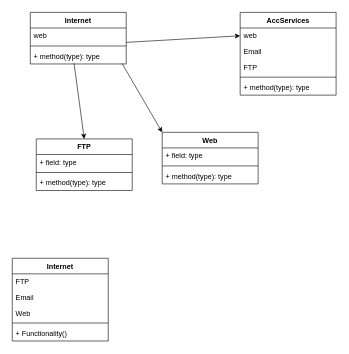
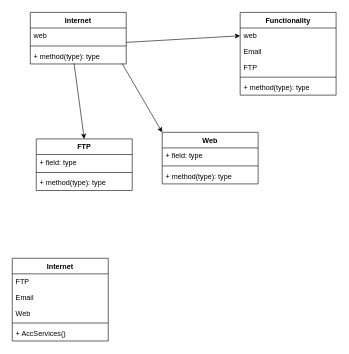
  <mxCell id="0" />
  <mxCell id="1" parent="0" />
  <mxCell id="2" value="Internet" style="swimlane;fontStyle=1;align=center;verticalAlign=top;childLayout=stackLayout;horizontal=1;startSize=26;horizontalStack=0;resizeParent=1;resizeParentMax=0;resizeLast=0;collapsible=1;marginBottom=0;" vertex="1" parent="1"><mxGeometry x="50" y="20" width="160" height="86" as="geometry" /></mxCell>
  <mxCell id="3" value="web" style="text;strokeColor=none;fillColor=none;align=left;verticalAlign=top;spacingLeft=4;spacingRight=4;overflow=hidden;rotatable=0;points=[[0,0.5],[1,0.5]];portConstraint=eastwest;" vertex="1" parent="2"><mxGeometry y="26" width="160" height="26" as="geometry" /></mxCell>
  <mxCell id="4" value="" style="line;strokeWidth=1;fillColor=none;align=left;verticalAlign=middle;spacingTop=-1;spacingLeft=3;spacingRight=3;rotatable=0;labelPosition=right;points=[];portConstraint=eastwest;" vertex="1" parent="2"><mxGeometry y="52" width="160" height="8" as="geometry" /></mxCell>
  <mxCell id="5" value="+ method(type): type" style="text;strokeColor=none;fillColor=none;align=left;verticalAlign=top;spacingLeft=4;spacingRight=4;overflow=hidden;rotatable=0;points=[[0,0.5],[1,0.5]];portConstraint=eastwest;" vertex="1" parent="2"><mxGeometry y="60" width="160" height="26" as="geometry" /></mxCell>
  <mxCell id="6" value="Web&#10;" style="swimlane;fontStyle=1;align=center;verticalAlign=top;childLayout=stackLayout;horizontal=1;startSize=26;horizontalStack=0;resizeParent=1;resizeParentMax=0;resizeLast=0;collapsible=1;marginBottom=0;" vertex="1" parent="1"><mxGeometry x="270" y="220" width="160" height="86" as="geometry" /></mxCell>
  <mxCell id="7" value="+ field: type" style="text;strokeColor=none;fillColor=none;align=left;verticalAlign=top;spacingLeft=4;spacingRight=4;overflow=hidden;rotatable=0;points=[[0,0.5],[1,0.5]];portConstraint=eastwest;" vertex="1" parent="6"><mxGeometry y="26" width="160" height="26" as="geometry" /></mxCell>
  <mxCell id="8" value="" style="line;strokeWidth=1;fillColor=none;align=left;verticalAlign=middle;spacingTop=-1;spacingLeft=3;spacingRight=3;rotatable=0;labelPosition=right;points=[];portConstraint=eastwest;" vertex="1" parent="6"><mxGeometry y="52" width="160" height="8" as="geometry" /></mxCell>
  <mxCell id="9" value="+ method(type): type" style="text;strokeColor=none;fillColor=none;align=left;verticalAlign=top;spacingLeft=4;spacingRight=4;overflow=hidden;rotatable=0;points=[[0,0.5],[1,0.5]];portConstraint=eastwest;" vertex="1" parent="6"><mxGeometry y="60" width="160" height="26" as="geometry" /></mxCell>
- <mxCell id="10" value="AccServices" style="swimlane;fontStyle=1;align=center;verticalAlign=top;childLayout=stackLayout;horizontal=1;startSize=26;horizontalStack=0;resizeParent=1;resizeParentMax=0;resizeLast=0;collapsible=1;marginBottom=0;" vertex="1" parent="1"><mxGeometry x="400" y="20" width="160" height="138" as="geometry" /></mxCell>
+ <mxCell id="10" value="Functionality" style="swimlane;fontStyle=1;align=center;verticalAlign=top;childLayout=stackLayout;horizontal=1;startSize=26;horizontalStack=0;resizeParent=1;resizeParentMax=0;resizeLast=0;collapsible=1;marginBottom=0;" vertex="1" parent="1"><mxGeometry x="400" y="20" width="160" height="138" as="geometry" /></mxCell>
  <mxCell id="11" value="web" style="text;strokeColor=none;fillColor=none;align=left;verticalAlign=top;spacingLeft=4;spacingRight=4;overflow=hidden;rotatable=0;points=[[0,0.5],[1,0.5]];portConstraint=eastwest;" vertex="1" parent="10"><mxGeometry y="26" width="160" height="26" as="geometry" /></mxCell>
  <mxCell id="12" value="Email" style="text;strokeColor=none;fillColor=none;align=left;verticalAlign=top;spacingLeft=4;spacingRight=4;overflow=hidden;rotatable=0;points=[[0,0.5],[1,0.5]];portConstraint=eastwest;" vertex="1" parent="10"><mxGeometry y="52" width="160" height="26" as="geometry" /></mxCell>
  <mxCell id="13" value="FTP" style="text;strokeColor=none;fillColor=none;align=left;verticalAlign=top;spacingLeft=4;spacingRight=4;overflow=hidden;rotatable=0;points=[[0,0.5],[1,0.5]];portConstraint=eastwest;" vertex="1" parent="10"><mxGeometry y="78" width="160" height="26" as="geometry" /></mxCell>
  <mxCell id="14" value="" style="line;strokeWidth=1;fillColor=none;align=left;verticalAlign=middle;spacingTop=-1;spacingLeft=3;spacingRight=3;rotatable=0;labelPosition=right;points=[];portConstraint=eastwest;" vertex="1" parent="10"><mxGeometry y="104" width="160" height="8" as="geometry" /></mxCell>
  <mxCell id="15" value="+ method(type): type" style="text;strokeColor=none;fillColor=none;align=left;verticalAlign=top;spacingLeft=4;spacingRight=4;overflow=hidden;rotatable=0;points=[[0,0.5],[1,0.5]];portConstraint=eastwest;" vertex="1" parent="10"><mxGeometry y="112" width="160" height="26" as="geometry" /></mxCell>
  <mxCell id="16" value="FTP" style="swimlane;fontStyle=1;align=center;verticalAlign=top;childLayout=stackLayout;horizontal=1;startSize=26;horizontalStack=0;resizeParent=1;resizeParentMax=0;resizeLast=0;collapsible=1;marginBottom=0;" vertex="1" parent="1"><mxGeometry x="60" y="231" width="160" height="86" as="geometry" /></mxCell>
  <mxCell id="17" value="+ field: type" style="text;strokeColor=none;fillColor=none;align=left;verticalAlign=top;spacingLeft=4;spacingRight=4;overflow=hidden;rotatable=0;points=[[0,0.5],[1,0.5]];portConstraint=eastwest;" vertex="1" parent="16"><mxGeometry y="26" width="160" height="26" as="geometry" /></mxCell>
  <mxCell id="18" value="" style="line;strokeWidth=1;fillColor=none;align=left;verticalAlign=middle;spacingTop=-1;spacingLeft=3;spacingRight=3;rotatable=0;labelPosition=right;points=[];portConstraint=eastwest;" vertex="1" parent="16"><mxGeometry y="52" width="160" height="8" as="geometry" /></mxCell>
  <mxCell id="19" value="+ method(type): type" style="text;strokeColor=none;fillColor=none;align=left;verticalAlign=top;spacingLeft=4;spacingRight=4;overflow=hidden;rotatable=0;points=[[0,0.5],[1,0.5]];portConstraint=eastwest;" vertex="1" parent="16"><mxGeometry y="60" width="160" height="26" as="geometry" /></mxCell>
  <mxCell id="20" value="" style="endArrow=classic;html=1;rounded=0;entryX=0;entryY=0.5;entryDx=0;entryDy=0;" edge="1" parent="1" target="11"><mxGeometry width="50" height="50" relative="1" as="geometry"><mxPoint x="210" y="70" as="sourcePoint" /><mxPoint x="260" y="20" as="targetPoint" /></mxGeometry></mxCell>
  <mxCell id="21" value="" style="endArrow=classic;html=1;rounded=0;exitX=0.456;exitY=0.962;exitDx=0;exitDy=0;exitPerimeter=0;entryX=0.5;entryY=0;entryDx=0;entryDy=0;" edge="1" parent="1" source="5" target="16"><mxGeometry width="50" height="50" relative="1" as="geometry"><mxPoint x="110" y="151" as="sourcePoint" /><mxPoint x="140" y="220" as="targetPoint" /></mxGeometry></mxCell>
  <mxCell id="22" value="" style="endArrow=classic;html=1;rounded=0;exitX=0.456;exitY=0.962;exitDx=0;exitDy=0;exitPerimeter=0;entryX=0;entryY=0;entryDx=0;entryDy=0;" edge="1" parent="1" target="6"><mxGeometry width="50" height="50" relative="1" as="geometry"><mxPoint x="202.96" y="105.012" as="sourcePoint" /><mxPoint x="220" y="231" as="targetPoint" /></mxGeometry></mxCell>
  <mxCell id="23" value="Internet" style="swimlane;fontStyle=1;align=center;verticalAlign=top;childLayout=stackLayout;horizontal=1;startSize=26;horizontalStack=0;resizeParent=1;resizeParentMax=0;resizeLast=0;collapsible=1;marginBottom=0;" vertex="1" parent="1"><mxGeometry x="20" y="430" width="160" height="138" as="geometry" /></mxCell>
  <mxCell id="24" value="FTP" style="text;strokeColor=none;fillColor=none;align=left;verticalAlign=top;spacingLeft=4;spacingRight=4;overflow=hidden;rotatable=0;points=[[0,0.5],[1,0.5]];portConstraint=eastwest;" vertex="1" parent="23"><mxGeometry y="26" width="160" height="26" as="geometry" /></mxCell>
  <mxCell id="25" value="Email" style="text;strokeColor=none;fillColor=none;align=left;verticalAlign=top;spacingLeft=4;spacingRight=4;overflow=hidden;rotatable=0;points=[[0,0.5],[1,0.5]];portConstraint=eastwest;" vertex="1" parent="23"><mxGeometry y="52" width="160" height="26" as="geometry" /></mxCell>
  <mxCell id="26" value="Web" style="text;strokeColor=none;fillColor=none;align=left;verticalAlign=top;spacingLeft=4;spacingRight=4;overflow=hidden;rotatable=0;points=[[0,0.5],[1,0.5]];portConstraint=eastwest;" vertex="1" parent="23"><mxGeometry y="78" width="160" height="26" as="geometry" /></mxCell>
  <mxCell id="27" value="" style="line;strokeWidth=1;fillColor=none;align=left;verticalAlign=middle;spacingTop=-1;spacingLeft=3;spacingRight=3;rotatable=0;labelPosition=right;points=[];portConstraint=eastwest;" vertex="1" parent="23"><mxGeometry y="104" width="160" height="8" as="geometry" /></mxCell>
- <mxCell id="28" value="+ Functionality()" style="text;strokeColor=none;fillColor=none;align=left;verticalAlign=top;spacingLeft=4;spacingRight=4;overflow=hidden;rotatable=0;points=[[0,0.5],[1,0.5]];portConstraint=eastwest;" vertex="1" parent="23"><mxGeometry y="112" width="160" height="26" as="geometry" /></mxCell>
+ <mxCell id="28" value="+ AccServices()" style="text;strokeColor=none;fillColor=none;align=left;verticalAlign=top;spacingLeft=4;spacingRight=4;overflow=hidden;rotatable=0;points=[[0,0.5],[1,0.5]];portConstraint=eastwest;" vertex="1" parent="23"><mxGeometry y="112" width="160" height="26" as="geometry" /></mxCell>
